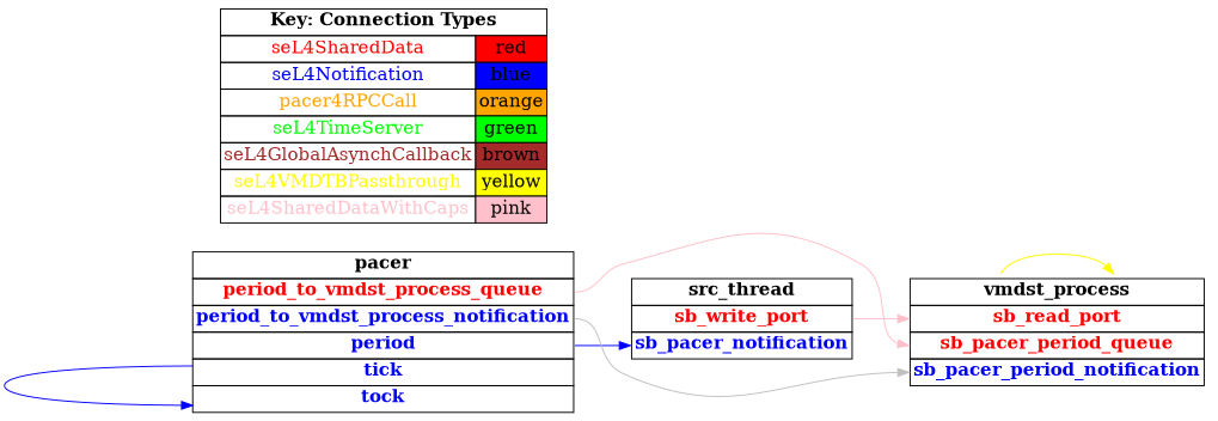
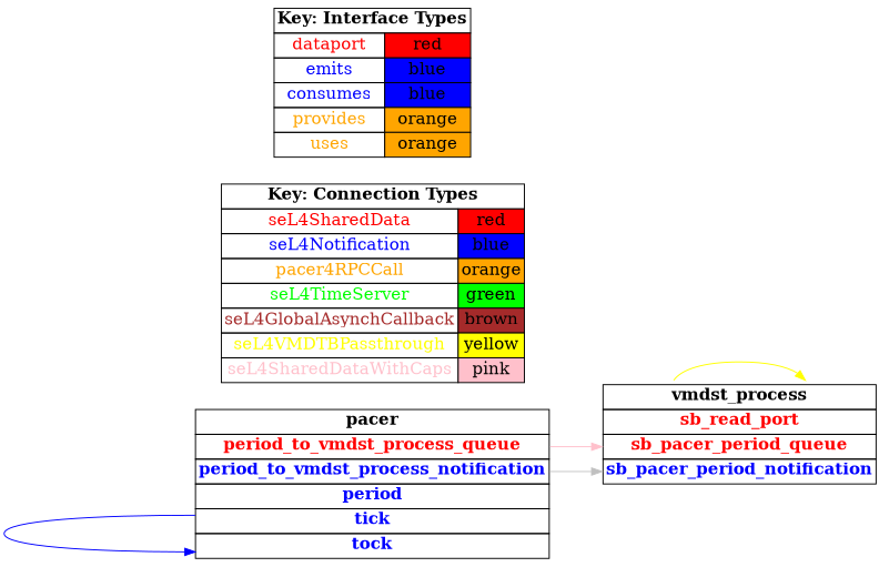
  digraph {
    rankdir=LR
    node [fontsize=16 shape=plaintext]
    edge [color=pink]
-   n1 [label=<     <TABLE BORDER="0" CELLBORDER="1" CELLSPACING="0">       <TR><TD><B>src_thread</B></TD></TR>       <TR><TD PORT="sb_write_port"><FONT COLOR="red"><B>sb_write_port</B></FONT></TD></TR>       <TR><TD PORT="sb_pacer_notification"><FONT COLOR="blue"><B>sb_pacer_notification</B></FONT></TD></TR>"     </TABLE>   >]
    n2 [label=<     <TABLE BORDER="0" CELLBORDER="1" CELLSPACING="0">       <TR><TD><B>vmdst_process</B></TD></TR>       <TR><TD PORT="sb_read_port"><FONT COLOR="red"><B>sb_read_port</B></FONT></TD></TR>       <TR><TD PORT="sb_pacer_period_queue"><FONT COLOR="red"><B>sb_pacer_period_queue</B></FONT></TD></TR>       <TR><TD PORT="sb_pacer_period_notification"><FONT COLOR="blue"><B>sb_pacer_period_notification</B></FONT></TD></TR>"     </TABLE>   >]
    n3 [label=<     <TABLE BORDER="0" CELLBORDER="1" CELLSPACING="0">       <TR><TD><B>pacer</B></TD></TR>       <TR><TD PORT="period_to_vmdst_process_queue"><FONT COLOR="red"><B>period_to_vmdst_process_queue</B></FONT></TD></TR>       <TR><TD PORT="period_to_vmdst_process_notification"><FONT COLOR="blue"><B>period_to_vmdst_process_notification</B></FONT></TD></TR>       <TR><TD PORT="period"><FONT COLOR="blue"><B>period</B></FONT></TD></TR>       <TR><TD PORT="tick"><FONT COLOR="blue"><B>tick</B></FONT></TD></TR>       <TR><TD PORT="tock"><FONT COLOR="blue"><B>tock</B></FONT></TD></TR>"     </TABLE>   >]
    n4 [label=<    <TABLE BORDER="0" CELLBORDER="1" CELLSPACING="0">      <TR><TD COLSPAN="2"><B>Key: Connection Types</B></TD></TR>      <TR><TD><FONT COLOR="red">seL4SharedData</FONT></TD><TD BGCOLOR="red">red</TD></TR>      <TR><TD><FONT COLOR="blue">seL4Notification</FONT></TD><TD BGCOLOR="blue">blue</TD></TR>      <TR><TD><FONT COLOR="orange">pacer4RPCCall</FONT></TD><TD BGCOLOR="orange">orange</TD></TR>      <TR><TD><FONT COLOR="green">seL4TimeServer</FONT></TD><TD BGCOLOR="green">green</TD></TR>      <TR><TD><FONT COLOR="brown">seL4GlobalAsynchCallback</FONT></TD><TD BGCOLOR="brown">brown</TD></TR>      <TR><TD><FONT COLOR="yellow">seL4VMDTBPassthrough</FONT></TD><TD BGCOLOR="yellow">yellow</TD></TR>      <TR><TD><FONT COLOR="pink">seL4SharedDataWithCaps</FONT></TD><TD BGCOLOR="pink">pink</TD></TR>    </TABLE>   >]
-   n1 -> n2 [headport=sb_read_port tailport=sb_write_port]
+   n5 [label=<    <TABLE BORDER="0" CELLBORDER="1" CELLSPACING="0">      <TR><TD COLSPAN="2"><B>Key: Interface Types</B></TD></TR>      <TR><TD><FONT COLOR="red">dataport</FONT></TD><TD BGCOLOR="red">red</TD></TR>      <TR><TD><FONT COLOR="blue">emits</FONT></TD><TD BGCOLOR="blue">blue</TD></TR>      <TR><TD><FONT COLOR="blue">consumes</FONT></TD><TD BGCOLOR="blue">blue</TD></TR>      <TR><TD><FONT COLOR="orange">provides</FONT></TD><TD BGCOLOR="orange">orange</TD></TR>      <TR><TD><FONT COLOR="orange">uses</FONT></TD><TD BGCOLOR="orange">orange</TD></TR>    </TABLE>   >]
    n2 -> n2 [color=yellow headport=dtb tailport=dtb_self]
-   n3 -> n1 [color=blue headport=sb_pacer_notification tailport=period]
    n3 -> n2 [color=grey headport=sb_pacer_period_notification tailport=period_to_vmdst_process_notification]
    n3 -> n2 [headport=sb_pacer_period_queue tailport=period_to_vmdst_process_queue]
    n3 -> n3 [color=blue headport=tock tailport=tick]
  }
